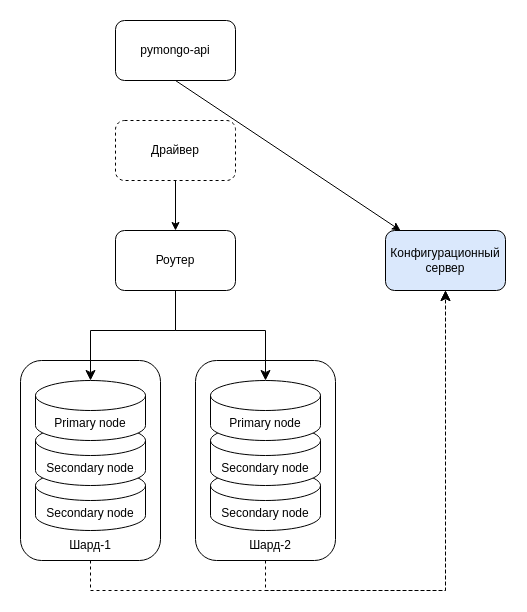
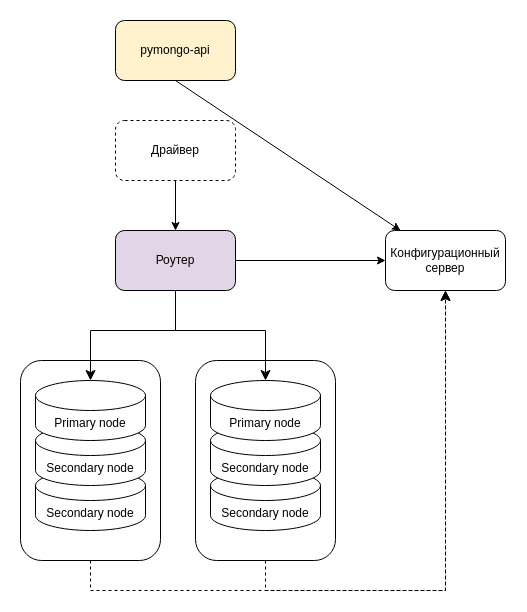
  <mxCell id="0" />
  <mxCell id="1" parent="0" />
  <mxCell id="2" value="" style="rounded=1;whiteSpace=wrap;html=1;" parent="1" vertex="1"><mxGeometry x="20" y="360" width="140" height="200" as="geometry" /></mxCell>
- <mxCell id="3" value="pymongo-api" style="rounded=1;whiteSpace=wrap;html=1;" parent="1" vertex="1"><mxGeometry x="115" y="20" width="120" height="60" as="geometry" /></mxCell>
+ <mxCell id="3" value="pymongo-api" style="rounded=1;whiteSpace=wrap;html=1;fillColor=#fff2cc;" parent="1" vertex="1"><mxGeometry x="115" y="20" width="120" height="60" as="geometry" /></mxCell>
  <mxCell id="4" value="Драйвер" style="rounded=1;whiteSpace=wrap;html=1;dashed=1;" parent="1" vertex="1"><mxGeometry x="115" y="120" width="120" height="60" as="geometry" /></mxCell>
- <mxCell id="5" value="Роутер" style="rounded=1;whiteSpace=wrap;html=1;" parent="1" vertex="1"><mxGeometry x="115" y="230" width="120" height="60" as="geometry" /></mxCell>
+ <mxCell id="5" value="Роутер" style="rounded=1;whiteSpace=wrap;html=1;fillColor=#e1d5e7;" parent="1" vertex="1"><mxGeometry x="115" y="230" width="120" height="60" as="geometry" /></mxCell>
  <mxCell id="6" value="" style="endArrow=classic;html=1;rounded=0;exitX=0.5;exitY=1;exitDx=0;exitDy=0;" parent="1" source="3" target="8" edge="1"><mxGeometry width="50" height="50" relative="1" as="geometry"><mxPoint x="245" y="440" as="sourcePoint" /><mxPoint x="295" y="390" as="targetPoint" /></mxGeometry></mxCell>
  <mxCell id="7" value="" style="endArrow=classic;html=1;rounded=0;exitX=0.5;exitY=1;exitDx=0;exitDy=0;" parent="1" source="4" edge="1"><mxGeometry width="50" height="50" relative="1" as="geometry"><mxPoint x="245" y="440" as="sourcePoint" /><mxPoint x="175" y="230" as="targetPoint" /></mxGeometry></mxCell>
- <mxCell id="8" value="Конфигурационный сервер" style="rounded=1;whiteSpace=wrap;html=1;fillColor=#dae8fc;" parent="1" vertex="1"><mxGeometry x="385" y="230" width="120" height="60" as="geometry" /></mxCell>
+ <mxCell id="8" value="Конфигурационный сервер" style="rounded=1;whiteSpace=wrap;html=1;" parent="1" vertex="1"><mxGeometry x="385" y="230" width="120" height="60" as="geometry" /></mxCell>
+ <mxCell id="9" value="" style="endArrow=classic;html=1;rounded=0;exitX=1;exitY=0.5;exitDx=0;exitDy=0;entryX=0;entryY=0.5;entryDx=0;entryDy=0;" parent="1" source="5" target="8" edge="1"><mxGeometry width="50" height="50" relative="1" as="geometry"><mxPoint x="245" y="540" as="sourcePoint" /><mxPoint x="295" y="490" as="targetPoint" /></mxGeometry></mxCell>
  <mxCell id="10" value="" style="edgeStyle=elbowEdgeStyle;elbow=vertical;endArrow=classic;html=1;curved=0;rounded=0;endSize=8;startSize=8;exitX=0.5;exitY=1;exitDx=0;exitDy=0;entryX=0.5;entryY=0;entryDx=0;entryDy=0;entryPerimeter=0;" parent="1" source="5" target="16" edge="1"><mxGeometry width="50" height="50" relative="1" as="geometry"><mxPoint x="245" y="540" as="sourcePoint" /><mxPoint x="295" y="490" as="targetPoint" /><Array as="points"><mxPoint x="135" y="330" /></Array></mxGeometry></mxCell>
  <mxCell id="11" value="" style="edgeStyle=elbowEdgeStyle;elbow=vertical;endArrow=classic;html=1;curved=0;rounded=0;endSize=8;startSize=8;entryX=0.5;entryY=1;entryDx=0;entryDy=0;exitX=0.5;exitY=1;exitDx=0;exitDy=0;dashed=1;" parent="1" source="18" target="8" edge="1"><mxGeometry width="50" height="50" relative="1" as="geometry"><mxPoint x="267.04" y="534.35" as="sourcePoint" /><mxPoint x="295" y="390" as="targetPoint" /><Array as="points"><mxPoint x="345" y="590" /></Array></mxGeometry></mxCell>
  <mxCell id="12" value="" style="edgeStyle=elbowEdgeStyle;elbow=vertical;endArrow=classic;html=1;curved=0;rounded=0;endSize=8;startSize=8;exitX=0.5;exitY=1;exitDx=0;exitDy=0;entryX=0.5;entryY=1;entryDx=0;entryDy=0;dashed=1;" parent="1" source="2" target="8" edge="1"><mxGeometry width="50" height="50" relative="1" as="geometry"><mxPoint x="245" y="440" as="sourcePoint" /><mxPoint x="445" y="300" as="targetPoint" /><Array as="points"><mxPoint x="265" y="590" /></Array></mxGeometry></mxCell>
  <mxCell id="13" value="" style="edgeStyle=elbowEdgeStyle;elbow=vertical;endArrow=classic;html=1;curved=0;rounded=0;endSize=8;startSize=8;exitX=0.5;exitY=1;exitDx=0;exitDy=0;exitPerimeter=0;entryX=0.5;entryY=1;entryDx=0;entryDy=0;dashed=1;" parent="1" source="16" target="14" edge="1"><mxGeometry width="50" height="50" relative="1" as="geometry"><mxPoint x="90" y="440" as="sourcePoint" /><mxPoint x="445" y="290" as="targetPoint" /><Array as="points" /></mxGeometry></mxCell>
  <mxCell id="14" value="Secondary node" style="shape=cylinder3;whiteSpace=wrap;html=1;boundedLbl=1;backgroundOutline=1;size=15;" parent="1" vertex="1"><mxGeometry x="35" y="470" width="110" height="60" as="geometry" /></mxCell>
  <mxCell id="15" value="Secondary node" style="shape=cylinder3;whiteSpace=wrap;html=1;boundedLbl=1;backgroundOutline=1;size=15;" parent="1" vertex="1"><mxGeometry x="35" y="425" width="110" height="60" as="geometry" /></mxCell>
  <mxCell id="16" value="Primary node" style="shape=cylinder3;whiteSpace=wrap;html=1;boundedLbl=1;backgroundOutline=1;size=15;" parent="1" vertex="1"><mxGeometry x="35" y="380" width="110" height="60" as="geometry" /></mxCell>
- <mxCell id="17" value="Шард-1" style="text;html=1;align=center;verticalAlign=middle;whiteSpace=wrap;rounded=0;" parent="1" vertex="1"><mxGeometry x="60" y="530" width="60" height="30" as="geometry" /></mxCell>
  <mxCell id="18" value="" style="rounded=1;whiteSpace=wrap;html=1;" parent="1" vertex="1"><mxGeometry x="195" y="360" width="140" height="200" as="geometry" /></mxCell>
  <mxCell id="19" value="" style="edgeStyle=elbowEdgeStyle;elbow=vertical;endArrow=classic;html=1;curved=0;rounded=0;endSize=8;startSize=8;exitX=0.5;exitY=1;exitDx=0;exitDy=0;exitPerimeter=0;entryX=0.5;entryY=1;entryDx=0;entryDy=0;dashed=1;" parent="1" source="22" target="20" edge="1"><mxGeometry width="50" height="50" relative="1" as="geometry"><mxPoint x="265" y="440" as="sourcePoint" /><mxPoint x="620" y="290" as="targetPoint" /><Array as="points" /></mxGeometry></mxCell>
  <mxCell id="20" value="Secondary node" style="shape=cylinder3;whiteSpace=wrap;html=1;boundedLbl=1;backgroundOutline=1;size=15;" parent="1" vertex="1"><mxGeometry x="210" y="470" width="110" height="60" as="geometry" /></mxCell>
  <mxCell id="21" value="Secondary node" style="shape=cylinder3;whiteSpace=wrap;html=1;boundedLbl=1;backgroundOutline=1;size=15;" parent="1" vertex="1"><mxGeometry x="210" y="425" width="110" height="60" as="geometry" /></mxCell>
  <mxCell id="22" value="Primary node" style="shape=cylinder3;whiteSpace=wrap;html=1;boundedLbl=1;backgroundOutline=1;size=15;" parent="1" vertex="1"><mxGeometry x="210" y="380" width="110" height="60" as="geometry" /></mxCell>
- <mxCell id="23" value="Шард-2" style="text;html=1;align=center;verticalAlign=middle;whiteSpace=wrap;rounded=0;" parent="1" vertex="1"><mxGeometry x="240" y="530" width="60" height="30" as="geometry" /></mxCell>
  <mxCell id="24" value="" style="edgeStyle=elbowEdgeStyle;elbow=vertical;endArrow=classic;html=1;curved=0;rounded=0;endSize=8;startSize=8;exitX=0.5;exitY=1;exitDx=0;exitDy=0;" parent="1" source="5" edge="1"><mxGeometry width="50" height="50" relative="1" as="geometry"><mxPoint x="245" y="540" as="sourcePoint" /><mxPoint x="265" y="380" as="targetPoint" /><Array as="points"><mxPoint x="215" y="330" /></Array></mxGeometry></mxCell>
